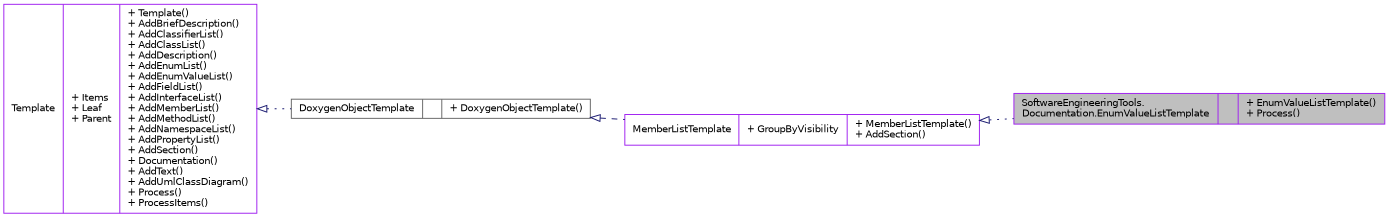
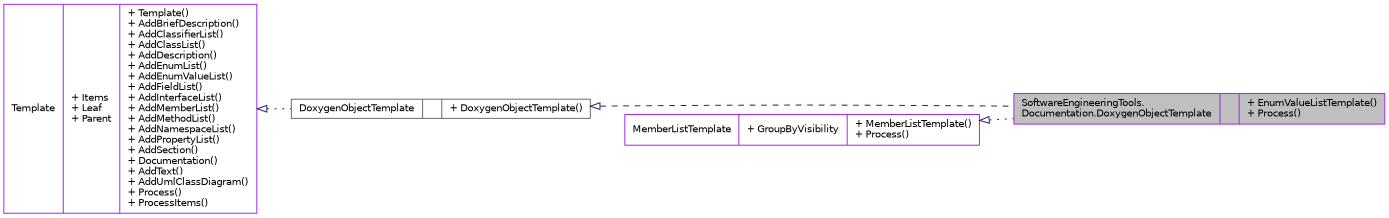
  digraph {
    rankdir=LR
    node [color=purple fillcolor=white fontname=Helvetica fontsize=10 shape=record style=filled]
    edge [arrowtail=onormal color=midnightblue dir=back fontname=Helvetica fontsize=10 labelfontname=Helvetica labelfontsize=10 style=dotted]
-   n1 [fillcolor=grey75 fontcolor=black height=0.2 label="{SoftwareEngineeringTools.\lDocumentation.EnumValueListTemplate\n||+ EnumValueListTemplate()\l+ Process()\l}" width=0.4]
-   n2 [height=0.2 label="{MemberListTemplate\n|+ GroupByVisibility\l|+ MemberListTemplate()\l+ AddSection()\l}" width=0.4]
+   n1 [fillcolor=grey75 fontcolor=black height=0.2 label="{SoftwareEngineeringTools.\lDocumentation.DoxygenObjectTemplate\n||+ EnumValueListTemplate()\l+ Process()\l}" width=0.4]
+   n2 [height=0.2 label="{MemberListTemplate\n|+ GroupByVisibility\l|+ MemberListTemplate()\l+ Process()\l}" width=0.4]
    n3 [color=gray40 height=0.2 label="{DoxygenObjectTemplate\n||+ DoxygenObjectTemplate()\l}" width=0.4]
    n4 [height=0.2 label="{Template\n|+ Items\l+ Leaf\l+ Parent\l|+ Template()\l+ AddBriefDescription()\l+ AddClassifierList()\l+ AddClassList()\l+ AddDescription()\l+ AddEnumList()\l+ AddEnumValueList()\l+ AddFieldList()\l+ AddInterfaceList()\l+ AddMemberList()\l+ AddMethodList()\l+ AddNamespaceList()\l+ AddPropertyList()\l+ AddSection()\l+ Documentation()\l+ AddText()\l+ AddUmlClassDiagram()\l+ Process()\l+ ProcessItems()\l}" width=0.4]
    n2 -> n1
-   n3 -> n2 [style=dashed]
+   n3 -> n1 [style=dashed]
    n4 -> n3
  }
